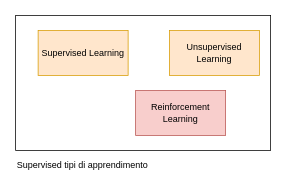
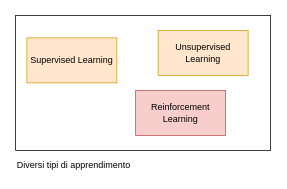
  <mxCell id="0" />
  <mxCell id="1" parent="0" />
  <mxCell id="2" value="" style="group" vertex="1" connectable="0" parent="1"><mxGeometry x="20" y="20" width="340" height="210" as="geometry" /></mxCell>
  <mxCell id="3" value="" style="rounded=0;whiteSpace=wrap;html=1;" vertex="1" parent="2"><mxGeometry width="340" height="180" as="geometry" /></mxCell>
- <mxCell id="4" value="Supervised Learning" style="rounded=0;whiteSpace=wrap;html=1;fillColor=#ffe6cc;strokeColor=#d79b00;" vertex="1" parent="2"><mxGeometry x="30" y="20" width="120" height="60" as="geometry" /></mxCell>
- <mxCell id="5" value="Unsupervised Learning" style="rounded=0;whiteSpace=wrap;html=1;fillColor=#ffe6cc;strokeColor=#d79b00;" vertex="1" parent="2"><mxGeometry x="205" y="20" width="120" height="60" as="geometry" /></mxCell>
+ <mxCell id="4" value="Supervised Learning" style="rounded=0;whiteSpace=wrap;html=1;fillColor=#ffe6cc;strokeColor=#d79b00;" vertex="1" parent="2"><mxGeometry x="15" y="30" width="120" height="60" as="geometry" /></mxCell>
+ <mxCell id="5" value="Unsupervised Learning" style="rounded=0;whiteSpace=wrap;html=1;fillColor=#ffe6cc;strokeColor=#d79b00;" vertex="1" parent="2"><mxGeometry x="190" y="20" width="120" height="60" as="geometry" /></mxCell>
  <mxCell id="6" value="Reinforcement&lt;br&gt;Learning" style="rounded=0;whiteSpace=wrap;html=1;fillColor=#f8cecc;strokeColor=#b85450;" vertex="1" parent="2"><mxGeometry x="160" y="100" width="120" height="60" as="geometry" /></mxCell>
- <mxCell id="7" value="Supervised tipi di apprendimento" style="text;html=1;strokeColor=none;fillColor=none;align=left;verticalAlign=middle;whiteSpace=wrap;rounded=0;" vertex="1" parent="2"><mxGeometry y="190" width="340" height="20" as="geometry" /></mxCell>
+ <mxCell id="7" value="Diversi tipi di apprendimento" style="text;html=1;strokeColor=none;fillColor=none;align=left;verticalAlign=middle;whiteSpace=wrap;rounded=0;" vertex="1" parent="2"><mxGeometry y="190" width="340" height="20" as="geometry" /></mxCell>
